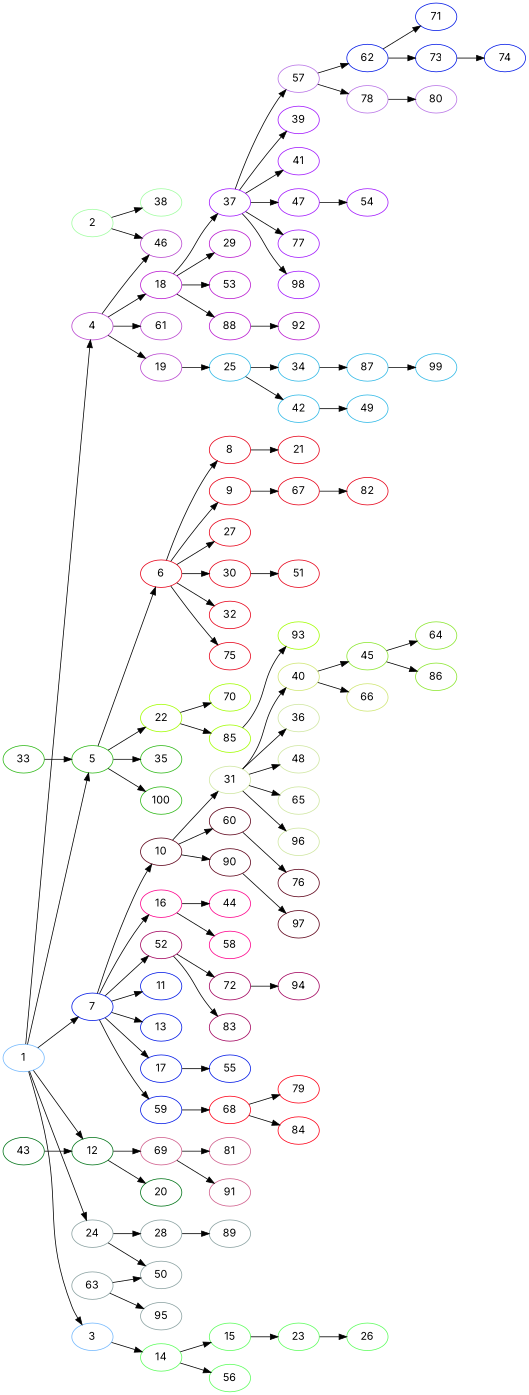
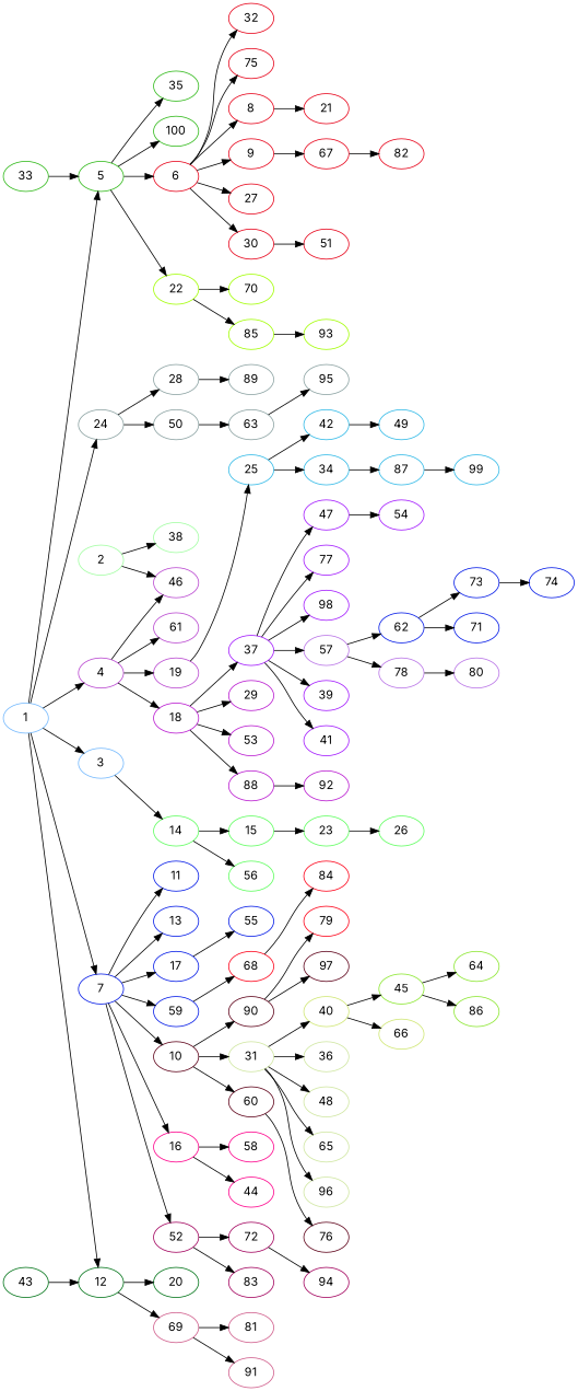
  digraph {
    fontname=Inter
    rankdir=LR
    node [color="#e60017" fontname=Inter]
    edge [color=black fontname=Inter]
    2 [color="#a1fda1"]
    38 [color="#a1fda1"]
    46 [color="#b845cf"]
    4 [color="#b845cf"]
    18 [color="#b817cf"]
    61 [color="#b845cf"]
    19 [color="#b845cf"]
    37 [color="#a117fd"]
    29 [color="#b817cf"]
    53 [color="#b817cf"]
    88 [color="#b817cf"]
    25 [color="#2eb8e6"]
    1 [color="#73b8fd"]
    5 [color="#2eb817"]
    7 [color="#0017e6"]
    12 [color="#007317"]
    24 [color="#8aa1a1"]
    3 [color="#73b8fd"]
    6
    22 [color="#a1fd00"]
    35 [color="#2eb817"]
    100 [color="#2eb817"]
    10 [color="#5c0017"]
    16 [color="#fd008a"]
    52 [color="#a1005c"]
    11 [color="#0017e6"]
    13 [color="#0017e6"]
    17 [color="#0017e6"]
    59 [color="#0017e6"]
    69 [color="#cf5c8a"]
    20 [color="#007317"]
    28 [color="#8aa1a1"]
    50 [color="#8aa1a1"]
    14 [color="#5cfd5c"]
    8
    9
    27
    30
    32
    75
    70 [color="#a1fd00"]
    85 [color="#a1fd00"]
    33 [color="#2eb817"]
    21
    67
    51
    93 [color="#a1fd00"]
    15 [color="#5cfd5c"]
    56 [color="#5cfd5c"]
    23 [color="#5cfd5c"]
    31 [color="#cfe6a1"]
    60 [color="#5c0017"]
    90 [color="#5c0017"]
    44 [color="#fd008a"]
    58 [color="#fd008a"]
    72 [color="#a1005c"]
    83 [color="#a1005c"]
    55 [color="#0017e6"]
    68 [color="#fd0017"]
    40 [color="#cfe673"]
    36 [color="#cfe6a1"]
    48 [color="#cfe6a1"]
    65 [color="#cfe6a1"]
    96 [color="#cfe6a1"]
    76 [color="#5c0017"]
    97 [color="#5c0017"]
    45 [color="#8ae62e"]
    66 [color="#cfe673"]
    64 [color="#8ae62e"]
    86 [color="#8ae62e"]
    94 [color="#a1005c"]
    79 [color="#fd0017"]
    84 [color="#fd0017"]
    81 [color="#cf5c8a"]
    91 [color="#cf5c8a"]
    43 [color="#007317"]
    89 [color="#8aa1a1"]
    63 [color="#8aa1a1"]
    57 [color="#b873e6"]
    39 [color="#a117fd"]
    41 [color="#a117fd"]
    47 [color="#a117fd"]
    77 [color="#a117fd"]
    98 [color="#a117fd"]
    92 [color="#b817cf"]
    62 [color="#0017e6"]
    78 [color="#b873e6"]
    54 [color="#a117fd"]
    71 [color="#0017e6"]
    73 [color="#0017e6"]
    80 [color="#b873e6"]
    74 [color="#0017e6"]
    34 [color="#2eb8e6"]
    42 [color="#2eb8e6"]
    87 [color="#2eb8e6"]
    49 [color="#2eb8e6"]
    82
    26 [color="#5cfd5c"]
    95 [color="#8aa1a1"]
    99 [color="#2eb8e6"]
    2 -> 38
    2 -> 46
    4 -> 46
    4 -> 18
    4 -> 61
    4 -> 19
    18 -> 37
    18 -> 29
    18 -> 53
    18 -> 88
    19 -> 25
    37 -> 57
    37 -> 39
    37 -> 41
    37 -> 47
    37 -> 77
    37 -> 98
    88 -> 92
    25 -> 34
    25 -> 42
    1 -> 4
    1 -> 5
    1 -> 7
    1 -> 12
    1 -> 24
    1 -> 3
    5 -> 6
    5 -> 22
    5 -> 35
    5 -> 100
    7 -> 10
    7 -> 16
    7 -> 52
    7 -> 11
    7 -> 13
    7 -> 17
    7 -> 59
    12 -> 69
    12 -> 20
    24 -> 28
    24 -> 50
    3 -> 14
    6 -> 8
    6 -> 9
    6 -> 27
    6 -> 30
    6 -> 32
    6 -> 75
    22 -> 70
    22 -> 85
    10 -> 31
    10 -> 60
    10 -> 90
    16 -> 44
    16 -> 58
    52 -> 72
    52 -> 83
    17 -> 55
    59 -> 68
    69 -> 81
    69 -> 91
    28 -> 89
-   63 -> 50
+   50 -> 63
    14 -> 15
    14 -> 56
    8 -> 21
    9 -> 67
    30 -> 51
    85 -> 93
    33 -> 5
    67 -> 82
    15 -> 23
    23 -> 26
    31 -> 40
    31 -> 36
    31 -> 48
    31 -> 65
    31 -> 96
    60 -> 76
    90 -> 97
    72 -> 94
-   68 -> 79
+   90 -> 79
    68 -> 84
    40 -> 45
    40 -> 66
    45 -> 64
    45 -> 86
    43 -> 12
    63 -> 95
    57 -> 62
    57 -> 78
    47 -> 54
    62 -> 71
    62 -> 73
    78 -> 80
    73 -> 74
    34 -> 87
    42 -> 49
    87 -> 99
  }
